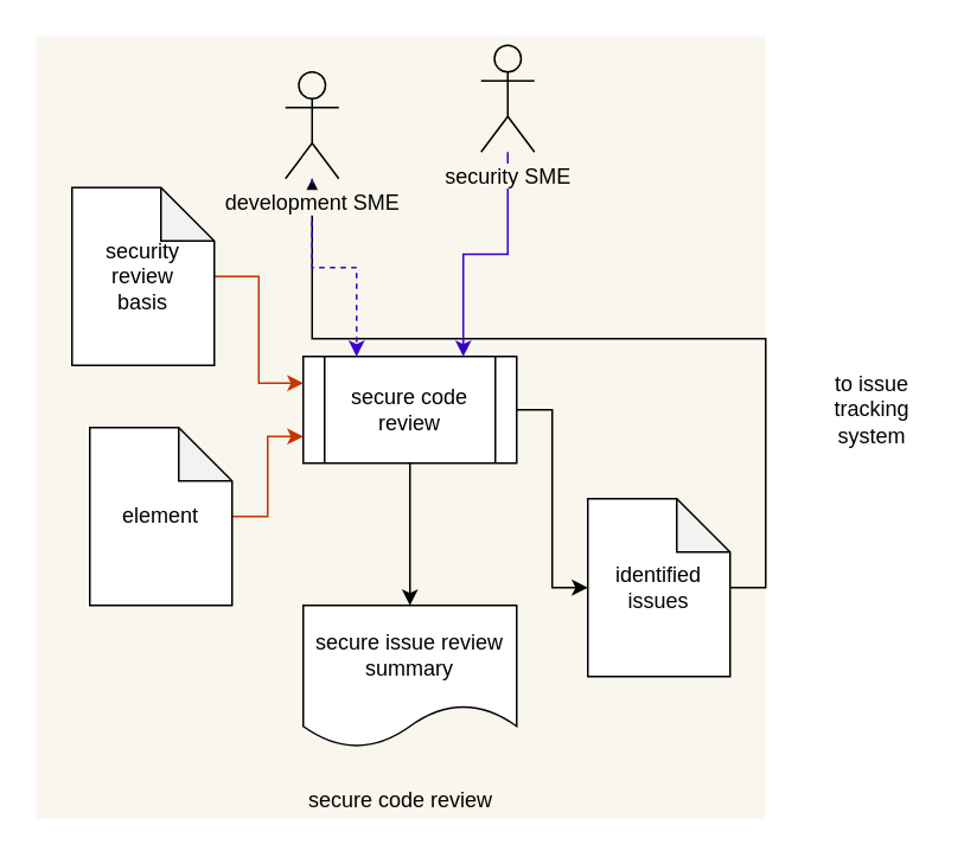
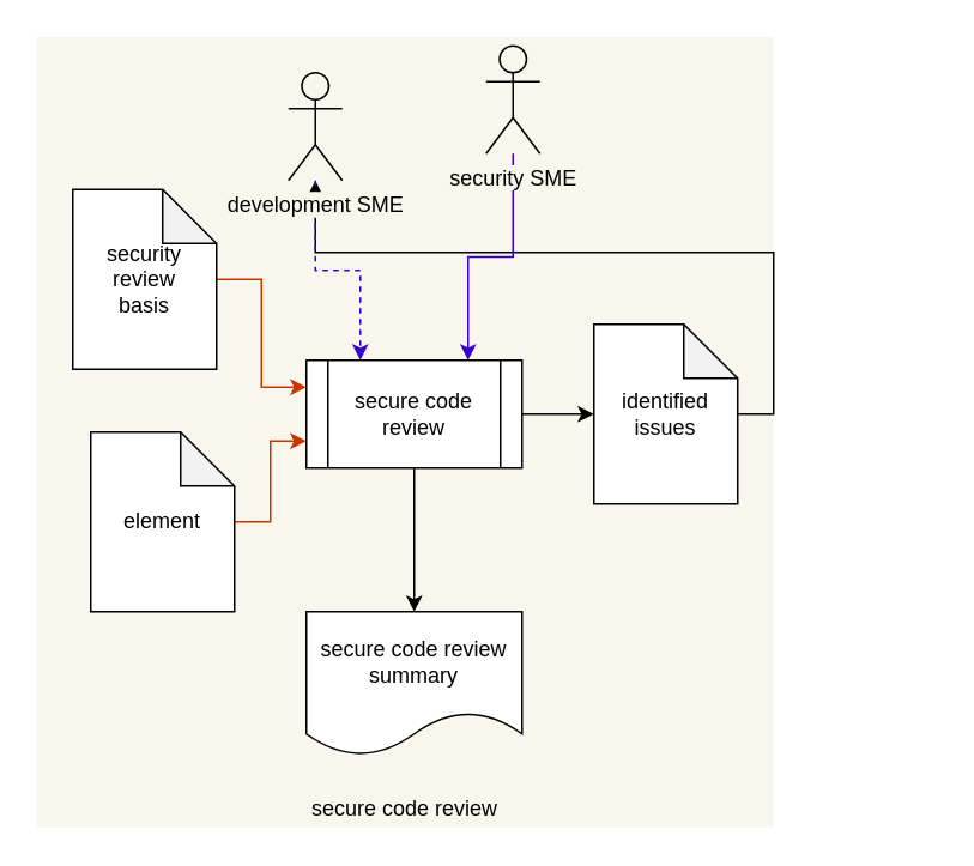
  <mxCell id="0" />
  <mxCell id="1" parent="0" />
  <mxCell id="2" value="" style="rounded=0;whiteSpace=wrap;html=1;fillColor=#f9f7ed;strokeColor=none;" parent="1" vertex="1"><mxGeometry x="20" y="20" width="410" height="440" as="geometry" /></mxCell>
- <mxCell id="3" value="secure issue review summary" style="shape=document;whiteSpace=wrap;html=1;boundedLbl=1;" parent="1" vertex="1"><mxGeometry x="170" y="340" width="120" height="80" as="geometry" /></mxCell>
+ <mxCell id="3" value="secure code review summary" style="shape=document;whiteSpace=wrap;html=1;boundedLbl=1;" parent="1" vertex="1"><mxGeometry x="170" y="340" width="120" height="80" as="geometry" /></mxCell>
  <mxCell id="4" style="edgeStyle=orthogonalEdgeStyle;rounded=0;orthogonalLoop=1;jettySize=auto;html=1;entryX=0;entryY=0.5;entryDx=0;entryDy=0;entryPerimeter=0;" parent="1" source="6" target="9" edge="1"><mxGeometry relative="1" as="geometry" /></mxCell>
  <mxCell id="5" style="edgeStyle=orthogonalEdgeStyle;rounded=0;orthogonalLoop=1;jettySize=auto;html=1;exitX=0.5;exitY=1;exitDx=0;exitDy=0;" parent="1" source="6" target="3" edge="1"><mxGeometry relative="1" as="geometry" /></mxCell>
  <mxCell id="6" value="secure code review" style="shape=process;whiteSpace=wrap;html=1;backgroundOutline=1;" parent="1" vertex="1"><mxGeometry x="170" y="200" width="120" height="60" as="geometry" /></mxCell>
  <mxCell id="7" style="edgeStyle=orthogonalEdgeStyle;rounded=0;orthogonalLoop=1;jettySize=auto;html=1;entryX=0;entryY=0.75;entryDx=0;entryDy=0;fillColor=#fa6800;strokeColor=#C73500;" parent="1" source="8" target="6" edge="1"><mxGeometry relative="1" as="geometry" /></mxCell>
  <mxCell id="8" value="element" style="shape=note;whiteSpace=wrap;html=1;backgroundOutline=1;darkOpacity=0.05;" parent="1" vertex="1"><mxGeometry x="50" y="240" width="80" height="100" as="geometry" /></mxCell>
- <mxCell id="9" value="identified issues" style="shape=note;whiteSpace=wrap;html=1;backgroundOutline=1;darkOpacity=0.05;" parent="1" vertex="1"><mxGeometry x="330" y="280" width="80" height="100" as="geometry" /></mxCell>
+ <mxCell id="9" value="identified issues" style="shape=note;whiteSpace=wrap;html=1;backgroundOutline=1;darkOpacity=0.05;" parent="1" vertex="1"><mxGeometry x="330" y="180" width="80" height="100" as="geometry" /></mxCell>
  <mxCell id="10" style="edgeStyle=orthogonalEdgeStyle;rounded=0;orthogonalLoop=1;jettySize=auto;html=1;exitX=1;exitY=0.5;exitDx=0;exitDy=0;exitPerimeter=0;" parent="1" source="9" target="16" edge="1"><mxGeometry relative="1" as="geometry"><mxPoint x="989.84" y="229.8" as="sourcePoint" /><mxPoint x="1020" y="230" as="targetPoint" /></mxGeometry></mxCell>
  <mxCell id="11" style="edgeStyle=orthogonalEdgeStyle;rounded=0;orthogonalLoop=1;jettySize=auto;html=1;entryX=0.75;entryY=0;entryDx=0;entryDy=0;fillColor=#6a00ff;strokeColor=#3700CC;" parent="1" source="12" target="6" edge="1"><mxGeometry relative="1" as="geometry" /></mxCell>
  <mxCell id="12" value="&lt;span style=&quot;background-color: rgb(249 , 247 , 237)&quot;&gt;security SME&lt;/span&gt;" style="shape=umlActor;verticalLabelPosition=bottom;labelBackgroundColor=#ffffff;verticalAlign=top;html=1;outlineConnect=0;fillColor=#F9F7ED;" parent="1" vertex="1"><mxGeometry x="270" y="25" width="30" height="60" as="geometry" /></mxCell>
- <mxCell id="13" value="to issue tracking system" style="text;html=1;strokeColor=none;fillColor=none;align=center;verticalAlign=middle;whiteSpace=wrap;rounded=0;" parent="1" vertex="1"><mxGeometry x="460" y="205" width="60" height="50" as="geometry" /></mxCell>
  <mxCell id="14" value="secure code review" style="text;html=1;strokeColor=none;fillColor=none;align=center;verticalAlign=middle;whiteSpace=wrap;rounded=0;" parent="1" vertex="1"><mxGeometry x="20" y="440" width="410" height="20" as="geometry" /></mxCell>
  <mxCell id="15" style="edgeStyle=orthogonalEdgeStyle;rounded=0;orthogonalLoop=1;jettySize=auto;html=1;entryX=0.25;entryY=0;entryDx=0;entryDy=0;fillColor=#6a00ff;strokeColor=#3700CC;dashed=1;" parent="1" source="16" target="6" edge="1"><mxGeometry relative="1" as="geometry"><mxPoint x="175" y="200" as="targetPoint" /></mxGeometry></mxCell>
  <mxCell id="16" value="&lt;span style=&quot;background-color: rgb(249 , 247 , 237)&quot;&gt;development SME&lt;/span&gt;" style="shape=umlActor;verticalLabelPosition=bottom;labelBackgroundColor=#ffffff;verticalAlign=top;html=1;outlineConnect=0;fillColor=#F9F7ED;" parent="1" vertex="1"><mxGeometry x="160" y="40" width="30" height="60" as="geometry" /></mxCell>
  <mxCell id="17" style="edgeStyle=orthogonalEdgeStyle;rounded=0;orthogonalLoop=1;jettySize=auto;html=1;entryX=0;entryY=0.25;entryDx=0;entryDy=0;fillColor=#fa6800;strokeColor=#C73500;" edge="1" source="18" parent="1" target="6"><mxGeometry relative="1" as="geometry"><mxPoint x="160" y="150" as="targetPoint" /></mxGeometry></mxCell>
  <mxCell id="18" value="security&lt;br&gt;review&lt;br&gt;basis" style="shape=note;whiteSpace=wrap;html=1;backgroundOutline=1;darkOpacity=0.05;" vertex="1" parent="1"><mxGeometry x="40" y="105" width="80" height="100" as="geometry" /></mxCell>
